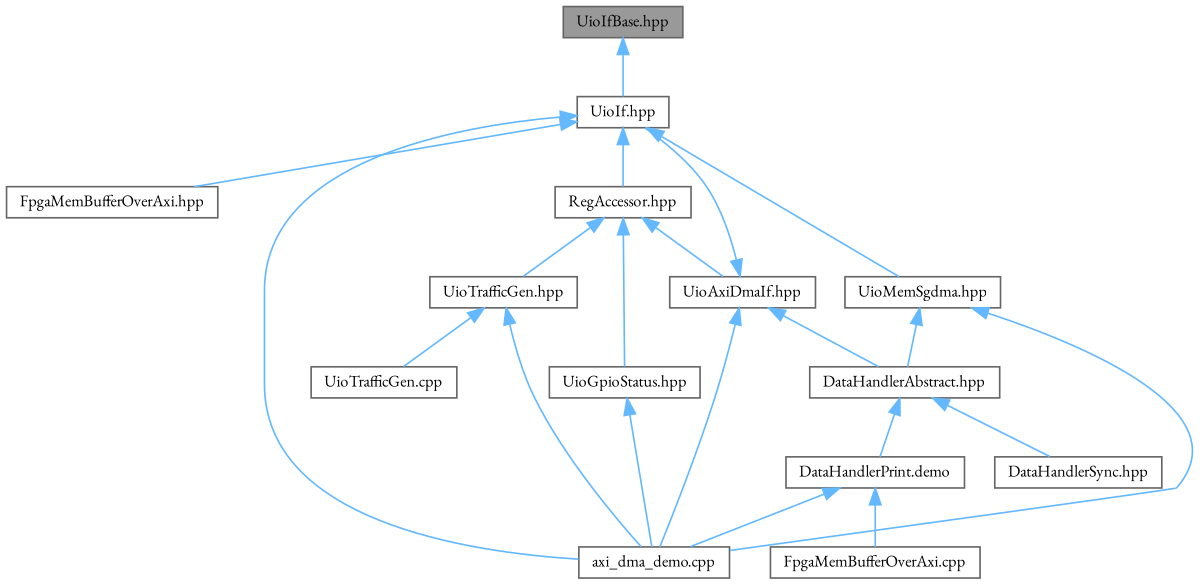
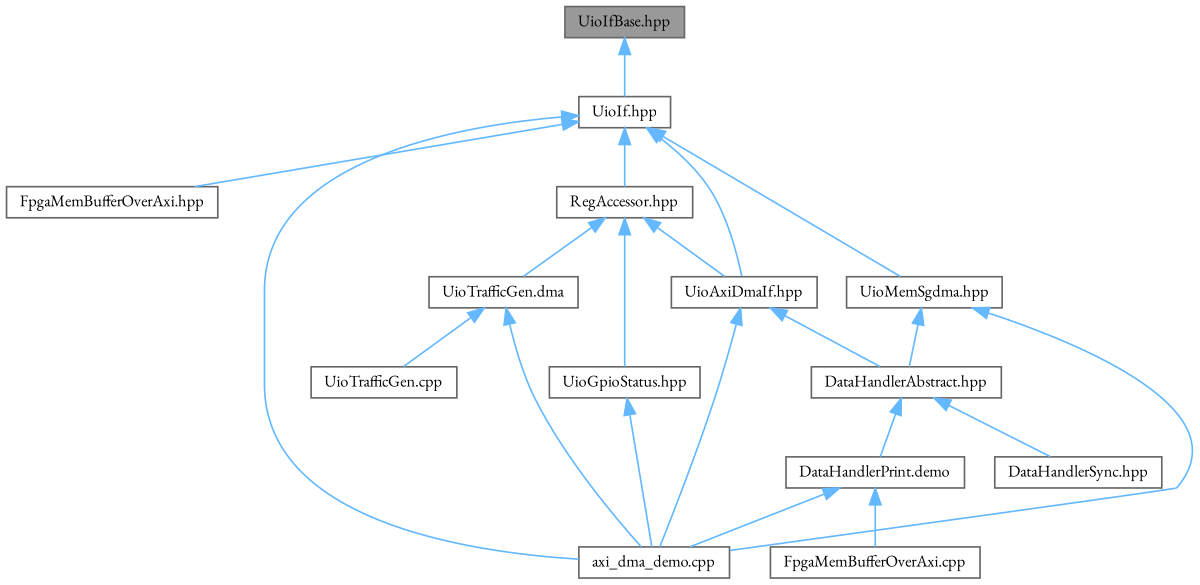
  digraph {
    fontname="EB Garamond"
    node [color=grey40 fillcolor=white fontname="EB Garamond" fontsize=10 shape=box style=filled]
    edge [color=steelblue1 dir=back fontname="EB Garamond" fontsize=10 labelfontname=Helvetica labelfontsize=10 style=solid]
    n1 [color=gray40 fillcolor=grey60 fontcolor=black height=0.2 label="UioIfBase.hpp" width=0.4]
    n2 [height=0.2 label="UioIf.hpp" width=0.4]
    n3 [height=0.2 label="FpgaMemBufferOverAxi.hpp" width=0.4]
    n4 [height=0.2 label="RegAccessor.hpp" width=0.4]
    n5 [height=0.2 label="UioAxiDmaIf.hpp" width=0.4]
    n6 [height=0.2 label="axi_dma_demo.cpp" width=0.4]
    n7 [height=0.2 label="UioMemSgdma.hpp" width=0.4]
    n8 [height=0.2 label="UioGpioStatus.hpp" width=0.4]
-   n9 [height=0.2 label="UioTrafficGen.hpp" width=0.4]
+   n9 [height=0.2 label="UioTrafficGen.dma" width=0.4]
    n10 [height=0.2 label="DataHandlerAbstract.hpp" width=0.4]
    n11 [height=0.2 label="UioTrafficGen.cpp" width=0.4]
    n12 [height=0.2 label="DataHandlerPrint.demo" width=0.4]
    n13 [height=0.2 label="DataHandlerSync.hpp" width=0.4]
    n14 [height=0.2 label="FpgaMemBufferOverAxi.cpp" width=0.4]
    n1 -> n2
    n2 -> n3
    n2 -> n4
-   n5 -> n2
+   n2 -> n5
    n2 -> n6
    n2 -> n7
    n4 -> n5
    n4 -> n8
    n4 -> n9
    n5 -> n6
    n5 -> n10
    n7 -> n6
    n7 -> n10
    n8 -> n6
    n9 -> n6
    n9 -> n11
    n10 -> n12
    n10 -> n13
    n12 -> n6
    n12 -> n14
  }
